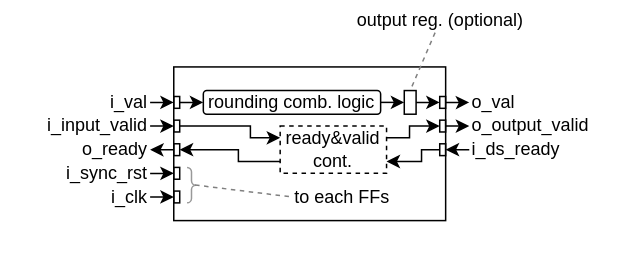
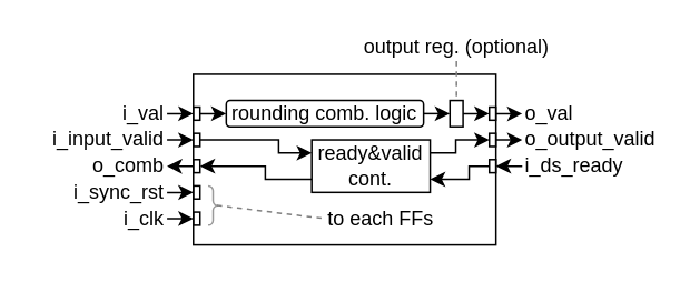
  <mxCell id="0" />
  <mxCell id="1" parent="0" />
  <mxCell id="2" value="" style="rounded=0;whiteSpace=wrap;html=1;fillColor=none;recursiveResize=0;container=1;collapsible=0;" parent="1" vertex="1"><mxGeometry x="115.25" y="43.99" width="181.11" height="102.36" as="geometry" /></mxCell>
  <mxCell id="3" style="edgeStyle=none;html=1;entryX=0;entryY=0.5;entryDx=0;entryDy=0;strokeColor=#000000;endArrow=classic;endFill=1;" parent="2" source="4" target="17" edge="1"><mxGeometry relative="1" as="geometry" /></mxCell>
  <mxCell id="4" value="" style="rounded=0;whiteSpace=wrap;html=1;fillColor=none;" parent="2" vertex="1"><mxGeometry x="153.553" y="15.743" width="7.874" height="15.748" as="geometry" /></mxCell>
  <mxCell id="5" style="edgeStyle=none;html=1;endArrow=classic;endFill=1;exitX=1;exitY=0.5;exitDx=0;exitDy=0;" parent="2" source="6" target="4" edge="1"><mxGeometry relative="1" as="geometry"><mxPoint x="133.863" y="23.614" as="sourcePoint" /></mxGeometry></mxCell>
  <mxCell id="6" value="rounding comb. logic" style="rounded=1;whiteSpace=wrap;html=1;fillColor=none;recursiveResize=0;container=1;collapsible=0;" parent="2" vertex="1"><mxGeometry x="19.69" y="15.74" width="118.11" height="15.75" as="geometry" /></mxCell>
  <mxCell id="7" value="" style="rounded=0;whiteSpace=wrap;html=1;fillColor=none;" parent="2" vertex="1"><mxGeometry x="0.026" y="82.686" width="3.937" height="7.874" as="geometry" /></mxCell>
  <mxCell id="8" value="" style="rounded=0;whiteSpace=wrap;html=1;fillColor=none;" parent="2" vertex="1"><mxGeometry x="0.023" y="66.933" width="3.937" height="7.874" as="geometry" /></mxCell>
  <mxCell id="9" value="" style="rounded=0;whiteSpace=wrap;html=1;fillColor=none;" parent="2" vertex="1"><mxGeometry x="0.02" y="51.19" width="3.937" height="7.874" as="geometry" /></mxCell>
  <mxCell id="10" style="edgeStyle=orthogonalEdgeStyle;html=1;entryX=0;entryY=0.25;entryDx=0;entryDy=0;strokeColor=#000000;endArrow=classic;endFill=1;rounded=0;" parent="2" source="11" target="20" edge="1"><mxGeometry relative="1" as="geometry"><Array as="points"><mxPoint x="51" y="39" /><mxPoint x="51" y="47" /><mxPoint x="71" y="47" /></Array></mxGeometry></mxCell>
  <mxCell id="11" value="" style="rounded=0;whiteSpace=wrap;html=1;fillColor=none;" parent="2" vertex="1"><mxGeometry x="0.017" y="35.447" width="3.937" height="7.874" as="geometry" /></mxCell>
  <mxCell id="12" style="edgeStyle=none;html=1;strokeColor=#000000;endArrow=classic;endFill=1;entryX=0;entryY=0.5;entryDx=0;entryDy=0;" parent="2" source="13" target="6" edge="1"><mxGeometry relative="1" as="geometry"><mxPoint x="15.75" y="24.01" as="targetPoint" /></mxGeometry></mxCell>
  <mxCell id="13" value="" style="rounded=0;whiteSpace=wrap;html=1;fillColor=none;" parent="2" vertex="1"><mxGeometry x="0.014" y="19.694" width="3.937" height="7.874" as="geometry" /></mxCell>
  <mxCell id="14" style="edgeStyle=orthogonalEdgeStyle;rounded=0;html=1;exitX=0;exitY=0.5;exitDx=0;exitDy=0;entryX=1;entryY=0.75;entryDx=0;entryDy=0;strokeColor=#000000;endArrow=classic;endFill=1;" parent="2" source="15" target="20" edge="1"><mxGeometry relative="1" as="geometry"><Array as="points"><mxPoint x="165" y="55" /><mxPoint x="165" y="63" /></Array></mxGeometry></mxCell>
  <mxCell id="15" value="" style="rounded=0;whiteSpace=wrap;html=1;fillColor=none;" parent="2" vertex="1"><mxGeometry x="177.167" y="51.197" width="3.937" height="7.874" as="geometry" /></mxCell>
  <mxCell id="16" value="" style="rounded=0;whiteSpace=wrap;html=1;fillColor=none;" parent="2" vertex="1"><mxGeometry x="177.164" y="35.454" width="3.937" height="7.874" as="geometry" /></mxCell>
  <mxCell id="17" value="" style="rounded=0;whiteSpace=wrap;html=1;fillColor=none;" parent="2" vertex="1"><mxGeometry x="177.161" y="19.701" width="3.937" height="7.874" as="geometry" /></mxCell>
  <mxCell id="18" style="edgeStyle=orthogonalEdgeStyle;rounded=0;html=1;exitX=1;exitY=0.25;exitDx=0;exitDy=0;entryX=0;entryY=0.5;entryDx=0;entryDy=0;strokeColor=#000000;endArrow=classic;endFill=1;" parent="2" source="20" target="16" edge="1"><mxGeometry relative="1" as="geometry"><Array as="points"><mxPoint x="157" y="47" /><mxPoint x="157" y="39" /></Array></mxGeometry></mxCell>
  <mxCell id="19" style="edgeStyle=orthogonalEdgeStyle;rounded=0;html=1;exitX=0;exitY=0.75;exitDx=0;exitDy=0;entryX=1;entryY=0.5;entryDx=0;entryDy=0;strokeColor=#000000;endArrow=classic;endFill=1;" parent="2" source="20" target="9" edge="1"><mxGeometry relative="1" as="geometry"><Array as="points"><mxPoint x="43" y="63" /><mxPoint x="43" y="55" /></Array></mxGeometry></mxCell>
- <mxCell id="20" value="ready&amp;amp;valid cont." style="rounded=0;whiteSpace=wrap;html=1;fillColor=none;dashed=1;" parent="2" vertex="1"><mxGeometry x="70.88" y="39.37" width="70.866" height="31.496" as="geometry" /></mxCell>
+ <mxCell id="20" value="ready&amp;amp;valid cont." style="rounded=0;whiteSpace=wrap;html=1;fillColor=none;" parent="2" vertex="1"><mxGeometry x="70.88" y="39.37" width="70.866" height="31.496" as="geometry" /></mxCell>
  <mxCell id="21" style="edgeStyle=none;html=1;entryX=0.5;entryY=0;entryDx=0;entryDy=0;endArrow=none;endFill=0;dashed=1;strokeColor=#808080;rounded=0;" parent="1" source="22" target="4" edge="1"><mxGeometry relative="1" as="geometry" /></mxCell>
- <mxCell id="22" value="output reg. (optional)" style="text;html=1;strokeColor=none;fillColor=none;align=center;verticalAlign=middle;whiteSpace=wrap;rounded=0;" parent="1" vertex="1"><mxGeometry x="233.66" y="5.36" width="118.12" height="15.76" as="geometry" /></mxCell>
+ <mxCell id="22" value="output reg. (optional)" style="text;html=1;strokeColor=none;fillColor=none;align=center;verticalAlign=middle;whiteSpace=wrap;rounded=0;" parent="1" vertex="1"><mxGeometry x="213.66" y="20.36" width="118.12" height="15.76" as="geometry" /></mxCell>
  <mxCell id="23" value="to each FFs" style="text;html=1;strokeColor=none;fillColor=none;align=left;verticalAlign=middle;whiteSpace=wrap;rounded=0;" parent="1" vertex="1"><mxGeometry x="193.861" y="122.73" width="70.869" height="15.744" as="geometry" /></mxCell>
  <mxCell id="24" value="" style="group" parent="1" vertex="1" connectable="0"><mxGeometry x="123.12" y="110.92" width="7.879" height="23.62" as="geometry" /></mxCell>
  <mxCell id="25" value="" style="labelPosition=right;align=left;strokeWidth=1;shape=mxgraph.mockup.markup.curlyBrace;html=1;shadow=0;dashed=0;strokeColor=#999999;direction=north;fillColor=none;flipH=1;" parent="24" vertex="1"><mxGeometry width="7.879" height="23.62" as="geometry" /></mxCell>
  <mxCell id="26" style="edgeStyle=none;html=1;entryX=0;entryY=0.5;entryDx=0;entryDy=0;endArrow=none;endFill=0;dashed=1;strokeColor=#808080;rounded=0;exitX=0.504;exitY=0.197;exitDx=0;exitDy=0;exitPerimeter=0;" parent="24" source="25" target="23" edge="1"><mxGeometry relative="1" as="geometry"><mxPoint x="147.244" y="-70.878" as="sourcePoint" /><mxPoint x="149.617" y="-47.25" as="targetPoint" /></mxGeometry></mxCell>
  <mxCell id="27" style="edgeStyle=orthogonalEdgeStyle;rounded=0;html=1;entryX=0;entryY=0.5;entryDx=0;entryDy=0;strokeColor=#000000;endArrow=classic;endFill=1;" parent="1" source="28" target="7" edge="1"><mxGeometry relative="1" as="geometry" /></mxCell>
  <mxCell id="28" value="i_clk" style="text;html=1;strokeColor=none;fillColor=none;align=right;verticalAlign=middle;whiteSpace=wrap;rounded=0;" parent="1" vertex="1"><mxGeometry x="20.758" y="122.727" width="78.743" height="15.744" as="geometry" /></mxCell>
  <mxCell id="29" style="edgeStyle=orthogonalEdgeStyle;rounded=0;html=1;entryX=0;entryY=0.5;entryDx=0;entryDy=0;strokeColor=#000000;endArrow=classic;endFill=1;" parent="1" source="30" target="8" edge="1"><mxGeometry relative="1" as="geometry" /></mxCell>
  <mxCell id="30" value="i_sync_rst" style="text;html=1;strokeColor=none;fillColor=none;align=right;verticalAlign=middle;whiteSpace=wrap;rounded=0;" parent="1" vertex="1"><mxGeometry x="20.755" y="106.984" width="78.743" height="15.744" as="geometry" /></mxCell>
- <mxCell id="31" value="o_ready" style="text;html=1;strokeColor=none;fillColor=none;align=right;verticalAlign=middle;whiteSpace=wrap;rounded=0;" parent="1" vertex="1"><mxGeometry x="20.752" y="91.241" width="78.743" height="15.744" as="geometry" /></mxCell>
+ <mxCell id="31" value="o_comb" style="text;html=1;strokeColor=none;fillColor=none;align=right;verticalAlign=middle;whiteSpace=wrap;rounded=0;" parent="1" vertex="1"><mxGeometry x="20.752" y="91.241" width="78.743" height="15.744" as="geometry" /></mxCell>
  <mxCell id="32" style="edgeStyle=orthogonalEdgeStyle;rounded=0;html=1;entryX=0;entryY=0.5;entryDx=0;entryDy=0;strokeColor=#000000;endArrow=classic;endFill=1;" parent="1" source="33" target="11" edge="1"><mxGeometry relative="1" as="geometry" /></mxCell>
  <mxCell id="33" value="i_input_valid" style="text;html=1;strokeColor=none;fillColor=none;align=right;verticalAlign=middle;whiteSpace=wrap;rounded=0;" parent="1" vertex="1"><mxGeometry x="20.749" y="75.498" width="78.743" height="15.744" as="geometry" /></mxCell>
  <mxCell id="34" style="edgeStyle=orthogonalEdgeStyle;rounded=0;html=1;entryX=0;entryY=0.5;entryDx=0;entryDy=0;strokeColor=#000000;endArrow=classic;endFill=1;" parent="1" source="35" target="13" edge="1"><mxGeometry relative="1" as="geometry" /></mxCell>
  <mxCell id="35" value="i_val" style="text;html=1;strokeColor=none;fillColor=none;align=right;verticalAlign=middle;whiteSpace=wrap;rounded=0;" parent="1" vertex="1"><mxGeometry x="20.746" y="59.755" width="78.743" height="15.744" as="geometry" /></mxCell>
  <mxCell id="36" style="edgeStyle=orthogonalEdgeStyle;rounded=0;html=1;strokeColor=#000000;endArrow=classic;endFill=1;" parent="1" source="9" target="31" edge="1"><mxGeometry relative="1" as="geometry" /></mxCell>
  <mxCell id="37" style="edgeStyle=orthogonalEdgeStyle;rounded=0;html=1;entryX=1;entryY=0.5;entryDx=0;entryDy=0;strokeColor=#000000;endArrow=classic;endFill=1;" parent="1" source="38" target="15" edge="1"><mxGeometry relative="1" as="geometry" /></mxCell>
  <mxCell id="38" value="i_ds_ready" style="text;html=1;strokeColor=none;fillColor=none;align=left;verticalAlign=middle;whiteSpace=wrap;rounded=0;" parent="1" vertex="1"><mxGeometry x="312.099" y="91.238" width="78.743" height="15.744" as="geometry" /></mxCell>
  <mxCell id="39" value="o_output_valid" style="text;html=1;strokeColor=none;fillColor=none;align=left;verticalAlign=middle;whiteSpace=wrap;rounded=0;" parent="1" vertex="1"><mxGeometry x="312.096" y="75.495" width="78.743" height="15.744" as="geometry" /></mxCell>
  <mxCell id="40" value="o_val" style="text;html=1;strokeColor=none;fillColor=none;align=left;verticalAlign=middle;whiteSpace=wrap;rounded=0;" parent="1" vertex="1"><mxGeometry x="312.093" y="59.752" width="78.743" height="15.744" as="geometry" /></mxCell>
  <mxCell id="41" style="edgeStyle=orthogonalEdgeStyle;rounded=0;html=1;strokeColor=#000000;endArrow=classic;endFill=1;" parent="1" source="17" target="40" edge="1"><mxGeometry relative="1" as="geometry" /></mxCell>
  <mxCell id="42" style="edgeStyle=orthogonalEdgeStyle;rounded=0;html=1;strokeColor=#000000;endArrow=classic;endFill=1;" parent="1" source="16" target="39" edge="1"><mxGeometry relative="1" as="geometry" /></mxCell>
